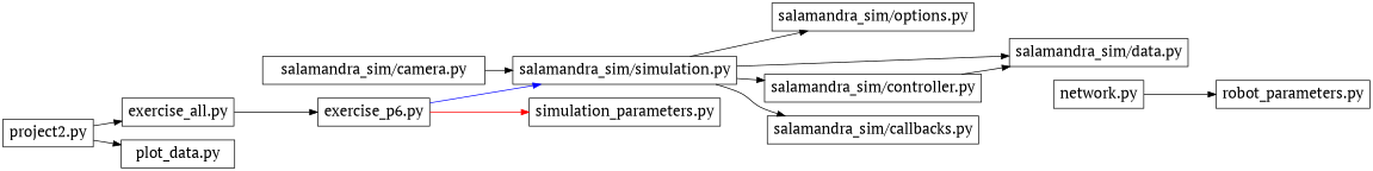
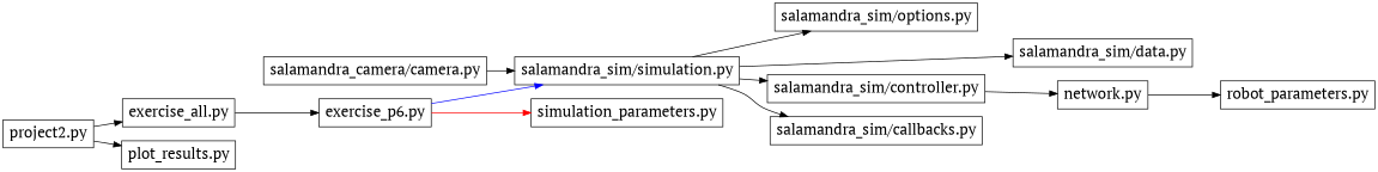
  digraph {
    color=black
    fontname="PT Serif"
    rankdir=LR
    node [color=black fontname="PT Serif" fontsize=20 shape=box]
    edge [fontname="PT Serif"]
    "project2.py"
    "exercise_all.py"
-   "plot_results.py" [label="plot_data.py"]
+   "plot_results.py"
    "exercise_p6.py"
    "salamandra_sim/simulation.py"
    "simulation_parameters.py"
    "salamandra_sim/options.py"
    "salamandra_sim/data.py"
    "salamandra_sim/controller.py"
    "salamandra_sim/callbacks.py"
    "network.py"
    "robot_parameters.py"
-   "salamandra_sim/camera.py"
+   "salamandra_sim/camera.py" [label="salamandra_camera/camera.py"]
    "project2.py" -> "exercise_all.py"
    "project2.py" -> "plot_results.py"
    "exercise_all.py" -> "exercise_p6.py"
    "exercise_p6.py" -> "salamandra_sim/simulation.py" [color=blue]
    "exercise_p6.py" -> "simulation_parameters.py" [color=red]
    "salamandra_sim/simulation.py" -> "salamandra_sim/options.py"
    "salamandra_sim/simulation.py" -> "salamandra_sim/data.py"
    "salamandra_sim/simulation.py" -> "salamandra_sim/controller.py"
    "salamandra_sim/simulation.py" -> "salamandra_sim/callbacks.py"
-   "salamandra_sim/controller.py" -> "salamandra_sim/data.py"
+   "salamandra_sim/controller.py" -> "network.py"
    "network.py" -> "robot_parameters.py"
    "salamandra_sim/camera.py" -> "salamandra_sim/simulation.py"
  }
